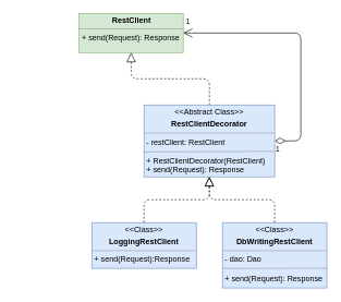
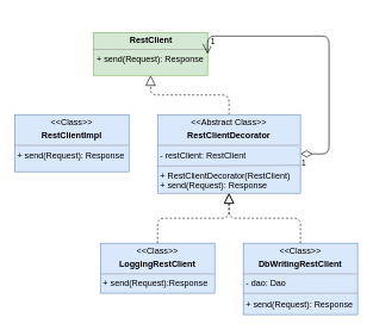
  <mxCell id="0" />
  <mxCell id="1" parent="0" />
- <mxCell id="3" value="&lt;p style=&quot;margin: 0px ; margin-top: 4px ; text-align: center&quot;&gt;&lt;b&gt;RestClient&lt;/b&gt;&lt;/p&gt;&lt;hr size=&quot;1&quot;&gt;&lt;p style=&quot;margin: 0px ; margin-left: 4px&quot;&gt;+ send(Request): Response&lt;/p&gt;" style="verticalAlign=top;align=left;overflow=fill;fontSize=12;fontFamily=Helvetica;html=1;fillColor=#d5e8d4;strokeColor=#82b366;" parent="1" vertex="1"><mxGeometry x="120.5" y="20" width="159.5" height="60" as="geometry" /></mxCell>
+ <mxCell id="2" value="&lt;p style=&quot;margin: 0px ; margin-top: 4px ; text-align: center&quot;&gt;&amp;lt;&amp;lt;Class&amp;gt;&amp;gt;&lt;/p&gt;&lt;p style=&quot;margin: 0px ; margin-top: 4px ; text-align: center&quot;&gt;&lt;b&gt;RestClientImpl&lt;/b&gt;&lt;br&gt;&lt;/p&gt;&lt;hr size=&quot;1&quot;&gt;&lt;p style=&quot;margin: 0px ; margin-left: 4px&quot;&gt;+ send(Request): Response&lt;br&gt;&lt;/p&gt;" style="verticalAlign=top;align=left;overflow=fill;fontSize=12;fontFamily=Helvetica;html=1;fillColor=#dae8fc;strokeColor=#6c8ebf;" parent="1" vertex="1"><mxGeometry x="20" y="160" width="160" height="80" as="geometry" /></mxCell>
+ <mxCell id="3" value="&lt;p style=&quot;margin: 0px ; margin-top: 4px ; text-align: center&quot;&gt;&lt;b&gt;RestClient&lt;/b&gt;&lt;/p&gt;&lt;hr size=&quot;1&quot;&gt;&lt;p style=&quot;margin: 0px ; margin-left: 4px&quot;&gt;+ send(Request): Response&lt;/p&gt;" style="verticalAlign=top;align=left;overflow=fill;fontSize=12;fontFamily=Helvetica;html=1;fillColor=#d5e8d4;strokeColor=#82b366;" parent="1" vertex="1"><mxGeometry x="130.5" y="45" width="159.5" height="60" as="geometry" /></mxCell>
  <mxCell id="4" value="" style="endArrow=block;dashed=1;endFill=0;endSize=12;html=1;exitX=0.5;exitY=0;exitDx=0;exitDy=0;entryX=0.5;entryY=1;entryDx=0;entryDy=0;edgeStyle=orthogonalEdgeStyle;" parent="1" source="9" target="3" edge="1"><mxGeometry width="160" relative="1" as="geometry"><mxPoint x="110" y="170" as="sourcePoint" /><mxPoint x="210.5" y="90" as="targetPoint" /></mxGeometry></mxCell>
  <mxCell id="5" value="" style="endArrow=open;html=1;endSize=12;startArrow=diamondThin;startSize=14;startFill=0;edgeStyle=orthogonalEdgeStyle;exitX=1;exitY=0.5;exitDx=0;exitDy=0;entryX=1;entryY=0.5;entryDx=0;entryDy=0;" parent="1" source="9" target="3" edge="1"><mxGeometry x="-0.087" relative="1" as="geometry"><mxPoint x="420" y="70" as="sourcePoint" /><mxPoint x="580" y="70" as="targetPoint" /><Array as="points"><mxPoint x="460" y="215" /><mxPoint x="460" y="50" /></Array><mxPoint as="offset" /></mxGeometry></mxCell>
  <mxCell id="6" value="1" style="edgeLabel;resizable=0;html=1;align=left;verticalAlign=top;" parent="5" connectable="0" vertex="1"><mxGeometry x="-1" relative="1" as="geometry" /></mxCell>
  <mxCell id="7" value="1" style="edgeLabel;resizable=0;html=1;align=right;verticalAlign=top;" parent="5" connectable="0" vertex="1"><mxGeometry x="1" relative="1" as="geometry"><mxPoint x="10.6" y="-30" as="offset" /></mxGeometry></mxCell>
  <mxCell id="8" value="" style="group" parent="1" vertex="1" connectable="0"><mxGeometry x="220" y="160" width="200" height="110" as="geometry" /></mxCell>
  <mxCell id="9" value="&lt;p style=&quot;margin: 0px ; margin-top: 4px ; text-align: center&quot;&gt;&amp;lt;&amp;lt;Abstract Class&amp;gt;&amp;gt;&lt;/p&gt;&lt;p style=&quot;margin: 0px ; margin-top: 4px ; text-align: center&quot;&gt;&lt;b&gt;RestClientDecorator&lt;/b&gt;&lt;/p&gt;&lt;hr size=&quot;1&quot;&gt;&lt;p style=&quot;margin: 0px ; margin-left: 4px&quot;&gt;- restClient: RestClient&lt;/p&gt;&lt;p style=&quot;margin: 0px ; margin-left: 4px&quot;&gt;&lt;br&gt;&lt;/p&gt;&lt;p style=&quot;margin: 0px ; margin-left: 4px&quot;&gt;+&amp;nbsp;&lt;span style=&quot;text-align: center&quot;&gt;RestClientDecorator&lt;/span&gt;(RestClient)&lt;br&gt;+ send(Request): Response&lt;/p&gt;" style="verticalAlign=top;align=left;overflow=fill;fontSize=12;fontFamily=Helvetica;html=1;fillColor=#dae8fc;strokeColor=#6c8ebf;" parent="8" vertex="1"><mxGeometry width="200" height="110" as="geometry" /></mxCell>
  <mxCell id="10" value="" style="endArrow=none;html=1;exitX=-0.005;exitY=0.654;exitDx=0;exitDy=0;entryX=0.997;entryY=0.645;entryDx=0;entryDy=0;strokeColor=#999999;exitPerimeter=0;entryPerimeter=0;" parent="8" source="9" target="9" edge="1"><mxGeometry width="50" height="50" relative="1" as="geometry"><mxPoint x="50" y="91.667" as="sourcePoint" /><mxPoint x="100" y="45.833" as="targetPoint" /></mxGeometry></mxCell>
  <mxCell id="11" value="&lt;p style=&quot;margin: 0px ; margin-top: 4px ; text-align: center&quot;&gt;&amp;lt;&amp;lt;Class&amp;gt;&amp;gt;&lt;/p&gt;&lt;p style=&quot;margin: 0px ; margin-top: 4px ; text-align: center&quot;&gt;&lt;b&gt;LoggingRestClient&lt;/b&gt;&lt;/p&gt;&lt;hr size=&quot;1&quot;&gt;&lt;p style=&quot;margin: 0px ; margin-left: 4px&quot;&gt;+ send(Request):Response&lt;/p&gt;" style="verticalAlign=top;align=left;overflow=fill;fontSize=12;fontFamily=Helvetica;html=1;fillColor=#dae8fc;strokeColor=#6c8ebf;" parent="1" vertex="1"><mxGeometry x="140" y="340" width="160" height="70" as="geometry" /></mxCell>
  <mxCell id="12" value="" style="group" parent="1" vertex="1" connectable="0"><mxGeometry x="340" y="340" width="160" height="100" as="geometry" /></mxCell>
  <mxCell id="13" value="&lt;p style=&quot;margin: 0px ; margin-top: 4px ; text-align: center&quot;&gt;&amp;lt;&amp;lt;Class&amp;gt;&amp;gt;&lt;/p&gt;&lt;p style=&quot;margin: 0px ; margin-top: 4px ; text-align: center&quot;&gt;&lt;b&gt;DbWritingRestClient&lt;/b&gt;&lt;br&gt;&lt;/p&gt;&lt;hr size=&quot;1&quot;&gt;&lt;p style=&quot;margin: 0px ; margin-left: 4px&quot;&gt;- dao: Dao&lt;/p&gt;&lt;p style=&quot;margin: 0px ; margin-left: 4px&quot;&gt;&lt;br&gt;&lt;/p&gt;&lt;p style=&quot;margin: 0px ; margin-left: 4px&quot;&gt;+ send(Request): Response&lt;/p&gt;" style="verticalAlign=top;align=left;overflow=fill;fontSize=12;fontFamily=Helvetica;html=1;fillColor=#dae8fc;strokeColor=#6c8ebf;" parent="12" vertex="1"><mxGeometry width="160" height="100" as="geometry" /></mxCell>
  <mxCell id="14" value="" style="endArrow=none;html=1;exitX=0.002;exitY=0.702;exitDx=0;exitDy=0;entryX=1;entryY=0.7;entryDx=0;entryDy=0;strokeColor=#999999;exitPerimeter=0;entryPerimeter=0;" parent="12" source="13" target="13" edge="1"><mxGeometry width="50" height="50" relative="1" as="geometry"><mxPoint x="50.0" y="83.333" as="sourcePoint" /><mxPoint x="100.0" y="41.667" as="targetPoint" /></mxGeometry></mxCell>
  <mxCell id="15" value="" style="endArrow=block;dashed=1;endFill=0;endSize=12;html=1;entryX=0.5;entryY=1;entryDx=0;entryDy=0;edgeStyle=orthogonalEdgeStyle;exitX=0.5;exitY=0;exitDx=0;exitDy=0;" parent="1" source="11" target="9" edge="1"><mxGeometry width="160" relative="1" as="geometry"><mxPoint x="400" y="290" as="sourcePoint" /><mxPoint x="210" y="90" as="targetPoint" /></mxGeometry></mxCell>
  <mxCell id="16" value="" style="endArrow=block;dashed=1;endFill=0;endSize=12;html=1;entryX=0.5;entryY=1;entryDx=0;entryDy=0;edgeStyle=orthogonalEdgeStyle;exitX=0.5;exitY=0;exitDx=0;exitDy=0;" parent="1" source="13" target="9" edge="1"><mxGeometry width="160" relative="1" as="geometry"><mxPoint x="415" y="330" as="sourcePoint" /><mxPoint x="330" y="280" as="targetPoint" /></mxGeometry></mxCell>
